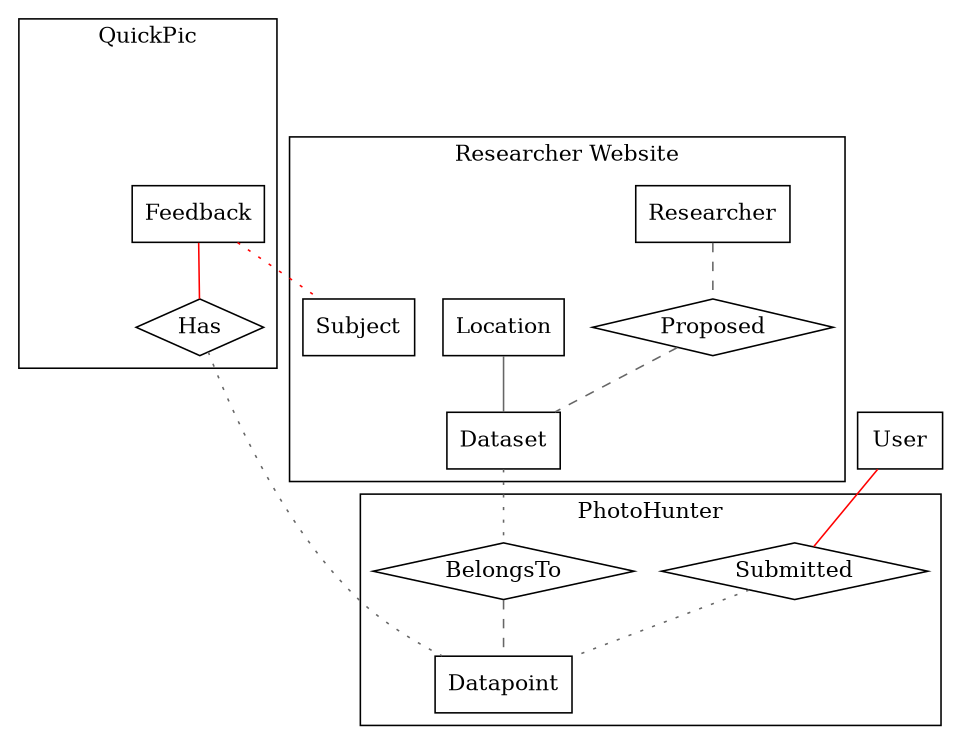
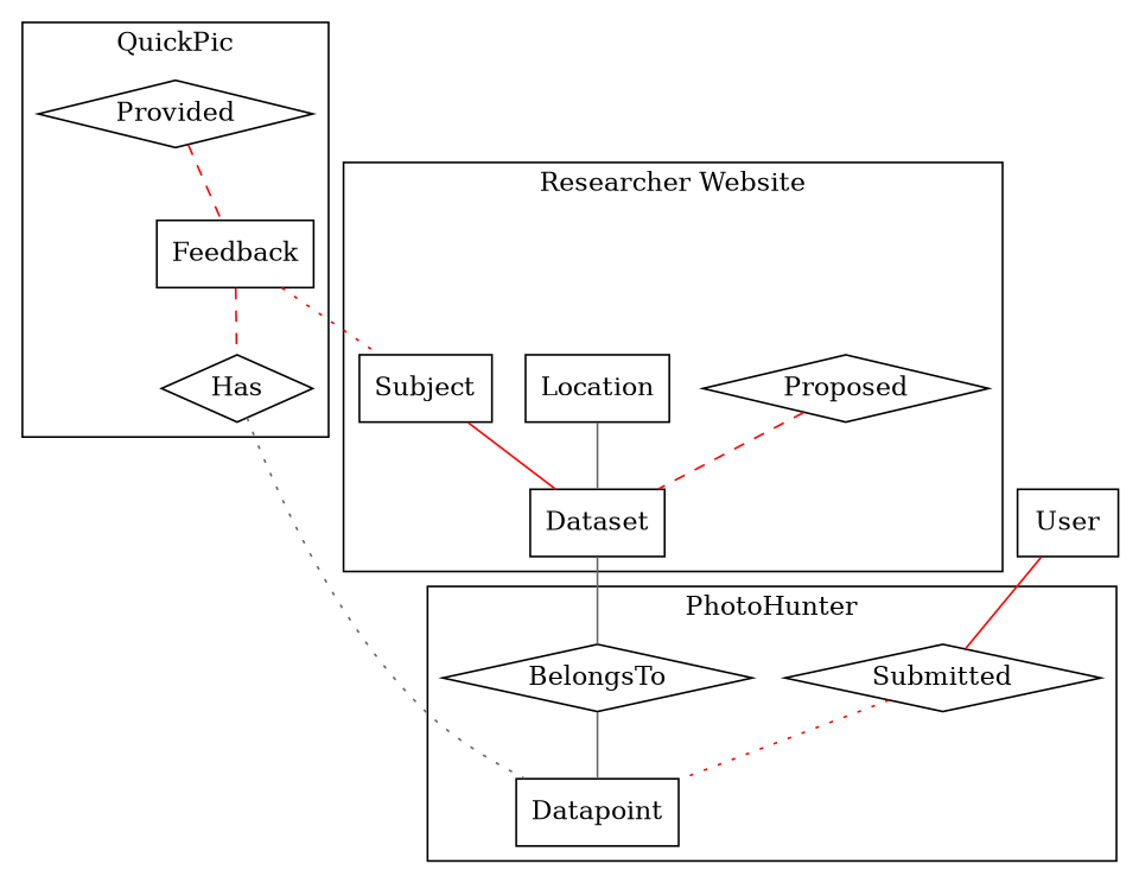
  graph {
    node [shape=box]
    edge [color=red style=solid]
    n1 [label=Subject]
    n2 [label=Location]
    n3 [label=Dataset]
    n4 [label=Datapoint]
-   n5 [label=Researcher]
    n6 [label=User]
    n7 [label=Feedback]
    n8 [label=Proposed shape=diamond]
    n9 [label=BelongsTo shape=diamond]
    n10 [label=Submitted shape=diamond]
+   n11 [label=Provided shape=diamond]
    n12 [label=Has shape=diamond]
    subgraph sub_1 {
      n1
      n2
      n3
      n4
-     n5
      n6
      n7
    }
    subgraph sub_2 {
      n8
      n9
      n10
+     n11
      n12
    }
    subgraph cluster_3 {
      label="Researcher Website"
      n1
      n2
      n3
-     n5
      n8
    }
    subgraph cluster_4 {
      label=PhotoHunter
      n4
      n9
      n10
    }
    subgraph cluster_5 {
      label=QuickPic
      n7
+     n11
      n12
    }
+   n1 -- n3
    n2 -- n3 [color=gray40]
-   n3 -- n9 [color=gray40 style=dotted]
-   n5 -- n8 [color=gray40 style=dashed]
+   n3 -- n9 [color=gray40]
    n6 -- n10
    n7 -- n1 [style=dotted]
-   n7 -- n12
-   n8 -- n3 [color=gray40 style=dashed]
-   n9 -- n4 [color=gray40 style=dashed]
-   n10 -- n4 [color=gray40 style=dotted]
+   n7 -- n12 [style=dashed]
+   n8 -- n3 [style=dashed]
+   n9 -- n4 [color=gray40]
+   n10 -- n4 [style=dotted]
+   n11 -- n7 [style=dashed]
    n12 -- n4 [color=gray40 style=dotted]
  }
